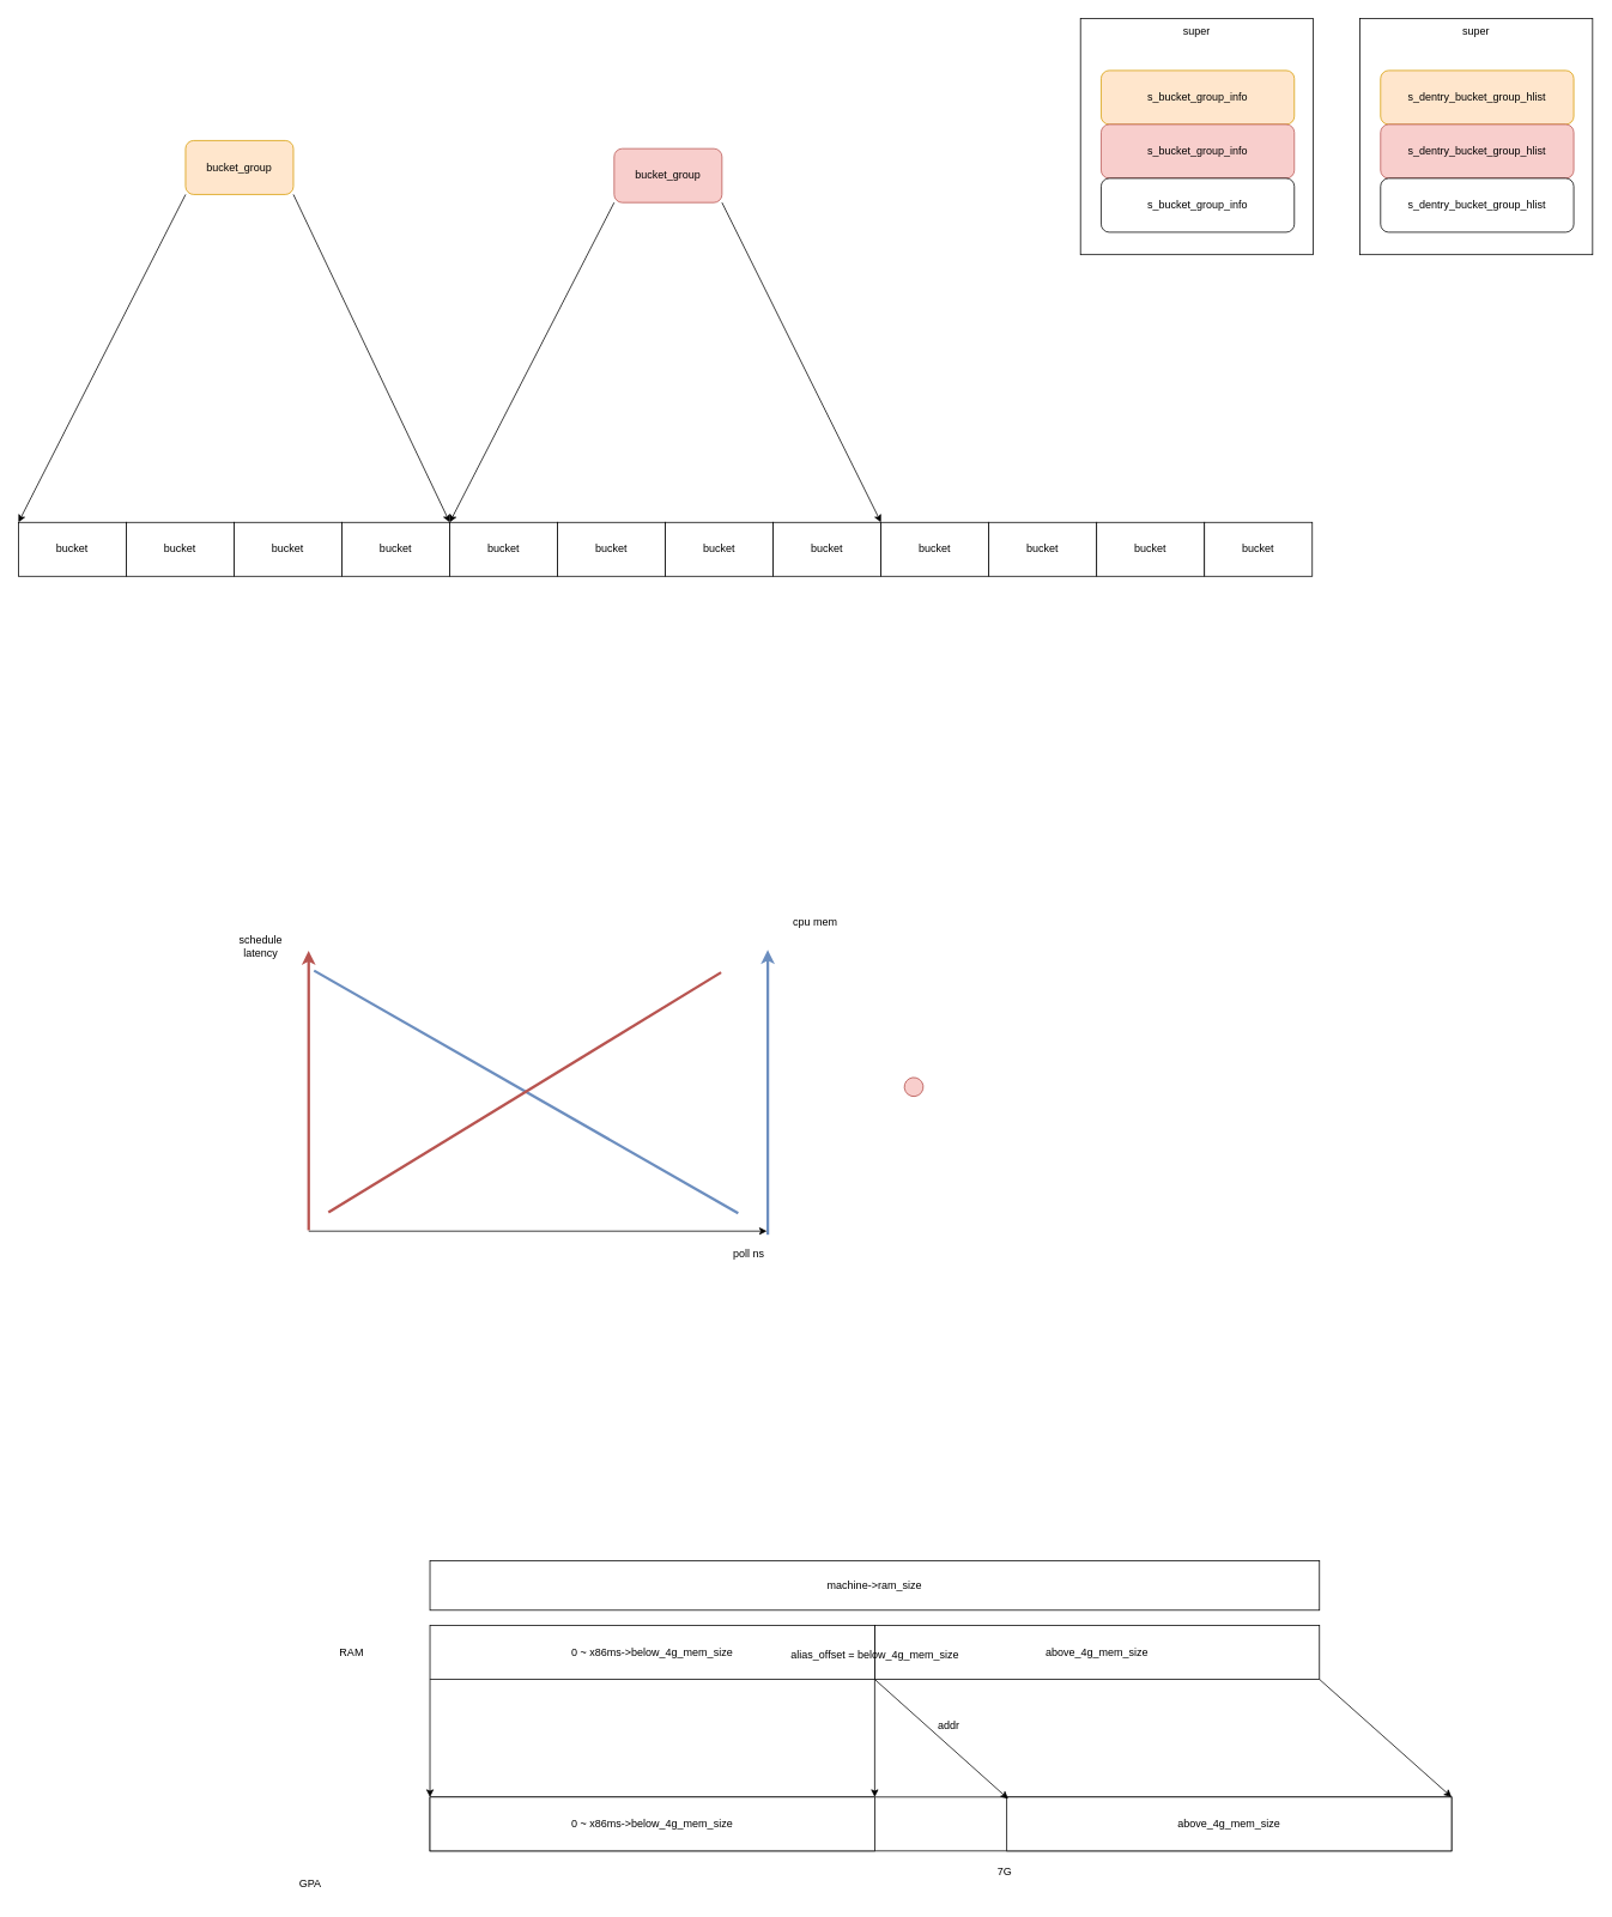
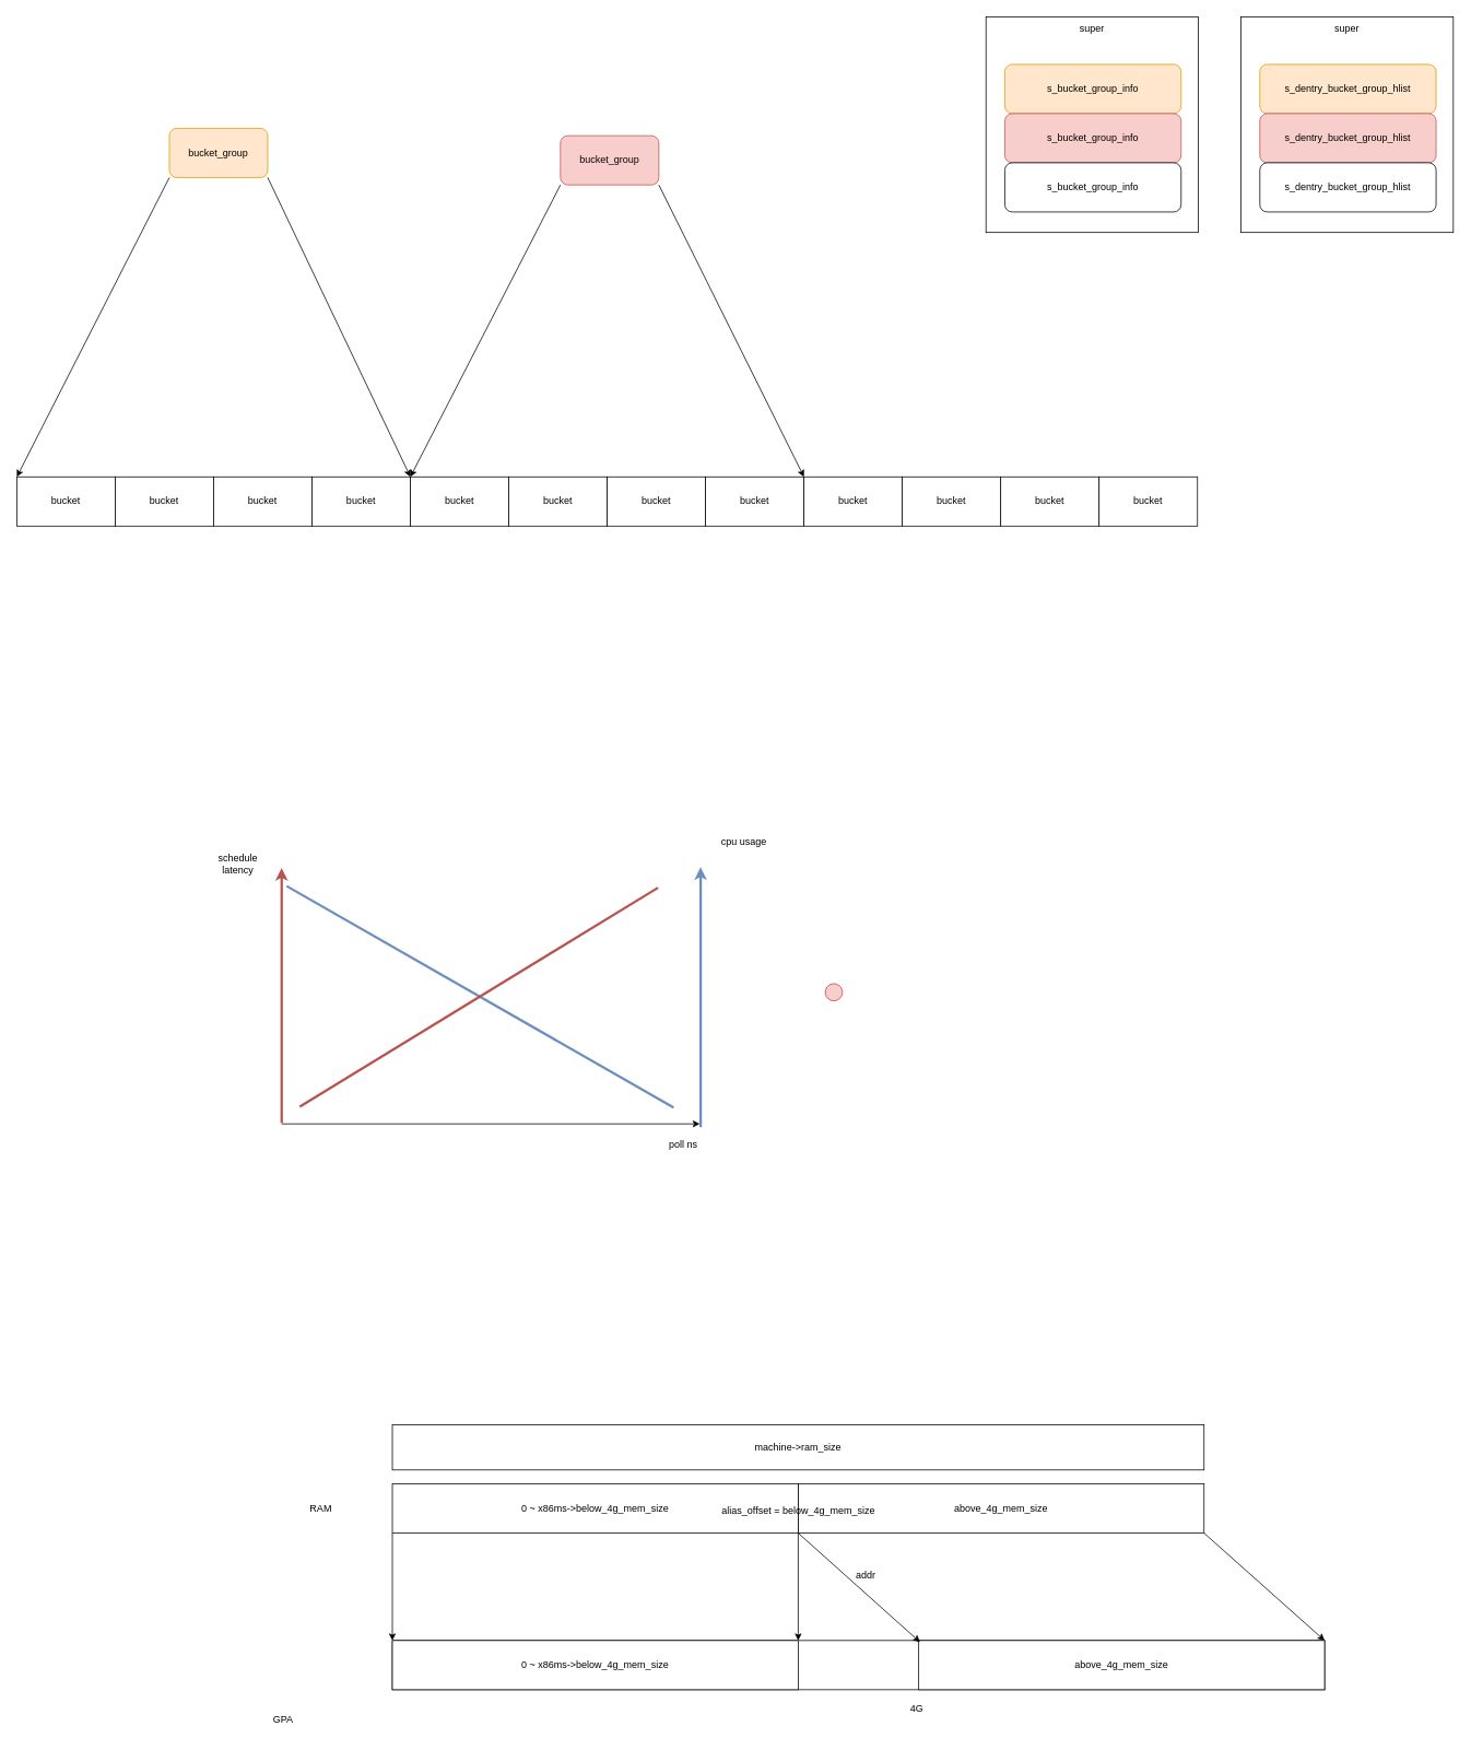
  <mxCell id="0" />
  <mxCell id="1" parent="0" />
  <mxCell id="2" value="" style="ellipse;whiteSpace=wrap;html=1;aspect=fixed;rotation=15;fillColor=#f8cecc;strokeColor=#b85450;" parent="1" vertex="1"><mxGeometry x="1006" y="1199" width="21" height="21" as="geometry" /></mxCell>
  <mxCell id="3" value="bucket" style="rounded=0;whiteSpace=wrap;html=1;" parent="1" vertex="1"><mxGeometry x="20" y="581" width="120" height="60" as="geometry" /></mxCell>
  <mxCell id="4" value="&lt;span&gt;bucket&lt;/span&gt;" style="rounded=0;whiteSpace=wrap;html=1;" parent="1" vertex="1"><mxGeometry x="140" y="581" width="120" height="60" as="geometry" /></mxCell>
  <mxCell id="5" value="&lt;span&gt;bucket&lt;/span&gt;" style="rounded=0;whiteSpace=wrap;html=1;" parent="1" vertex="1"><mxGeometry x="260" y="581" width="120" height="60" as="geometry" /></mxCell>
  <mxCell id="6" value="&lt;span&gt;bucket&lt;/span&gt;" style="rounded=0;whiteSpace=wrap;html=1;" parent="1" vertex="1"><mxGeometry x="380" y="581" width="120" height="60" as="geometry" /></mxCell>
  <mxCell id="7" value="&lt;span&gt;bucket&lt;/span&gt;" style="rounded=0;whiteSpace=wrap;html=1;" parent="1" vertex="1"><mxGeometry x="500" y="581" width="120" height="60" as="geometry" /></mxCell>
  <mxCell id="8" value="&lt;span&gt;bucket&lt;/span&gt;" style="rounded=0;whiteSpace=wrap;html=1;" parent="1" vertex="1"><mxGeometry x="620" y="581" width="120" height="60" as="geometry" /></mxCell>
  <mxCell id="9" value="&lt;span&gt;bucket&lt;/span&gt;" style="rounded=0;whiteSpace=wrap;html=1;" parent="1" vertex="1"><mxGeometry x="740" y="581" width="120" height="60" as="geometry" /></mxCell>
  <mxCell id="10" value="&lt;span&gt;bucket&lt;/span&gt;" style="rounded=0;whiteSpace=wrap;html=1;" parent="1" vertex="1"><mxGeometry x="860" y="581" width="120" height="60" as="geometry" /></mxCell>
  <mxCell id="11" value="&lt;span&gt;bucket&lt;/span&gt;" style="rounded=0;whiteSpace=wrap;html=1;" parent="1" vertex="1"><mxGeometry x="980" y="581" width="120" height="60" as="geometry" /></mxCell>
  <mxCell id="12" value="bucket_group" style="rounded=1;whiteSpace=wrap;html=1;fillColor=#ffe6cc;strokeColor=#d79b00;" parent="1" vertex="1"><mxGeometry x="206" y="156" width="120" height="60" as="geometry" /></mxCell>
  <mxCell id="13" value="" style="endArrow=classic;html=1;rounded=0;exitX=0;exitY=1;exitDx=0;exitDy=0;entryX=0;entryY=0;entryDx=0;entryDy=0;" parent="1" source="12" target="3" edge="1"><mxGeometry width="50" height="50" relative="1" as="geometry"><mxPoint x="151" y="372" as="sourcePoint" /><mxPoint x="201" y="322" as="targetPoint" /></mxGeometry></mxCell>
  <mxCell id="14" value="" style="endArrow=classic;html=1;rounded=0;exitX=1;exitY=1;exitDx=0;exitDy=0;entryX=1;entryY=0;entryDx=0;entryDy=0;" parent="1" source="12" target="6" edge="1"><mxGeometry width="50" height="50" relative="1" as="geometry"><mxPoint x="462" y="391" as="sourcePoint" /><mxPoint x="512" y="341" as="targetPoint" /></mxGeometry></mxCell>
  <mxCell id="15" value="bucket_group" style="rounded=1;whiteSpace=wrap;html=1;fillColor=#f8cecc;strokeColor=#b85450;" parent="1" vertex="1"><mxGeometry x="683" y="165" width="120" height="60" as="geometry" /></mxCell>
  <mxCell id="16" value="" style="endArrow=classic;html=1;rounded=0;entryX=0;entryY=0;entryDx=0;entryDy=0;exitX=0;exitY=1;exitDx=0;exitDy=0;" parent="1" source="15" target="7" edge="1"><mxGeometry width="50" height="50" relative="1" as="geometry"><mxPoint x="562" y="397" as="sourcePoint" /><mxPoint x="612" y="347" as="targetPoint" /></mxGeometry></mxCell>
  <mxCell id="17" value="" style="endArrow=classic;html=1;rounded=0;exitX=1;exitY=1;exitDx=0;exitDy=0;entryX=0;entryY=0;entryDx=0;entryDy=0;" parent="1" source="15" target="11" edge="1"><mxGeometry width="50" height="50" relative="1" as="geometry"><mxPoint x="935" y="405" as="sourcePoint" /><mxPoint x="985" y="355" as="targetPoint" /></mxGeometry></mxCell>
  <mxCell id="18" value="super" style="rounded=0;whiteSpace=wrap;html=1;verticalAlign=top;" parent="1" vertex="1"><mxGeometry x="1202" y="20" width="259" height="263" as="geometry" /></mxCell>
  <mxCell id="19" value="s_bucket_group_info" style="rounded=1;whiteSpace=wrap;html=1;fillColor=#ffe6cc;strokeColor=#d79b00;" parent="1" vertex="1"><mxGeometry x="1225" y="78" width="215" height="60" as="geometry" /></mxCell>
  <mxCell id="20" value="s_bucket_group_info" style="rounded=1;whiteSpace=wrap;html=1;fillColor=#f8cecc;strokeColor=#b85450;" parent="1" vertex="1"><mxGeometry x="1225" y="138" width="215" height="60" as="geometry" /></mxCell>
  <mxCell id="21" value="s_bucket_group_info" style="rounded=1;whiteSpace=wrap;html=1;" parent="1" vertex="1"><mxGeometry x="1225" y="198" width="215" height="60" as="geometry" /></mxCell>
  <mxCell id="22" value="super" style="rounded=0;whiteSpace=wrap;html=1;verticalAlign=top;" parent="1" vertex="1"><mxGeometry x="1513" y="20" width="259" height="263" as="geometry" /></mxCell>
  <mxCell id="23" value="s_dentry_bucket_group_hlist" style="rounded=1;whiteSpace=wrap;html=1;fillColor=#ffe6cc;strokeColor=#d79b00;" parent="1" vertex="1"><mxGeometry x="1536" y="78" width="215" height="60" as="geometry" /></mxCell>
  <mxCell id="24" value="s_dentry_bucket_group_hlist" style="rounded=1;whiteSpace=wrap;html=1;fillColor=#f8cecc;strokeColor=#b85450;" parent="1" vertex="1"><mxGeometry x="1536" y="138" width="215" height="60" as="geometry" /></mxCell>
  <mxCell id="25" value="s_dentry_bucket_group_hlist" style="rounded=1;whiteSpace=wrap;html=1;" parent="1" vertex="1"><mxGeometry x="1536" y="198" width="215" height="60" as="geometry" /></mxCell>
  <mxCell id="26" value="&lt;span&gt;bucket&lt;/span&gt;" style="rounded=0;whiteSpace=wrap;html=1;" parent="1" vertex="1"><mxGeometry x="1100" y="581" width="120" height="60" as="geometry" /></mxCell>
  <mxCell id="27" value="&lt;span&gt;bucket&lt;/span&gt;" style="rounded=0;whiteSpace=wrap;html=1;" parent="1" vertex="1"><mxGeometry x="1220" y="581" width="120" height="60" as="geometry" /></mxCell>
  <mxCell id="28" value="&lt;span&gt;bucket&lt;/span&gt;" style="rounded=0;whiteSpace=wrap;html=1;" parent="1" vertex="1"><mxGeometry x="1340" y="581" width="120" height="60" as="geometry" /></mxCell>
  <mxCell id="29" value="" style="endArrow=classic;html=1;rounded=0;fillColor=#f8cecc;strokeColor=#b85450;strokeWidth=3;" parent="1" edge="1"><mxGeometry width="50" height="50" relative="1" as="geometry"><mxPoint x="343" y="1369" as="sourcePoint" /><mxPoint x="343" y="1058" as="targetPoint" /></mxGeometry></mxCell>
  <mxCell id="30" value="" style="endArrow=classic;html=1;rounded=0;" parent="1" edge="1"><mxGeometry width="50" height="50" relative="1" as="geometry"><mxPoint x="343" y="1370" as="sourcePoint" /><mxPoint x="853" y="1370" as="targetPoint" /></mxGeometry></mxCell>
  <mxCell id="31" value="" style="endArrow=classic;html=1;rounded=0;fillColor=#dae8fc;strokeColor=#6c8ebf;strokeWidth=3;" parent="1" edge="1"><mxGeometry width="50" height="50" relative="1" as="geometry"><mxPoint x="854" y="1374" as="sourcePoint" /><mxPoint x="854" y="1057" as="targetPoint" /></mxGeometry></mxCell>
  <mxCell id="32" value="poll ns" style="text;html=1;strokeColor=none;fillColor=none;align=center;verticalAlign=middle;whiteSpace=wrap;rounded=0;" parent="1" vertex="1"><mxGeometry x="803" y="1380" width="60" height="30" as="geometry" /></mxCell>
- <mxCell id="33" value="cpu mem" style="text;html=1;strokeColor=none;fillColor=none;align=center;verticalAlign=middle;whiteSpace=wrap;rounded=0;" parent="1" vertex="1"><mxGeometry x="877" y="1012" width="60" height="30" as="geometry" /></mxCell>
+ <mxCell id="33" value="cpu usage" style="text;html=1;strokeColor=none;fillColor=none;align=center;verticalAlign=middle;whiteSpace=wrap;rounded=0;" parent="1" vertex="1"><mxGeometry x="877" y="1012" width="60" height="30" as="geometry" /></mxCell>
  <mxCell id="34" value="schedule latency" style="text;html=1;strokeColor=none;fillColor=none;align=center;verticalAlign=middle;whiteSpace=wrap;rounded=0;" parent="1" vertex="1"><mxGeometry x="260" y="1038" width="60" height="30" as="geometry" /></mxCell>
  <mxCell id="35" value="" style="endArrow=none;html=1;rounded=0;fillColor=#dae8fc;strokeColor=#6c8ebf;strokeWidth=3;" parent="1" edge="1"><mxGeometry width="50" height="50" relative="1" as="geometry"><mxPoint x="349" y="1080" as="sourcePoint" /><mxPoint x="821" y="1350" as="targetPoint" /></mxGeometry></mxCell>
  <mxCell id="36" value="" style="endArrow=none;html=1;rounded=0;fillColor=#f8cecc;strokeColor=#b85450;strokeWidth=3;" parent="1" edge="1"><mxGeometry width="50" height="50" relative="1" as="geometry"><mxPoint x="365" y="1349" as="sourcePoint" /><mxPoint x="802" y="1082" as="targetPoint" /></mxGeometry></mxCell>
  <mxCell id="37" value="" style="rounded=0;whiteSpace=wrap;html=1;" parent="1" vertex="1"><mxGeometry x="478" y="2000" width="1137" height="60" as="geometry" /></mxCell>
  <mxCell id="38" value="0 ~&amp;nbsp;x86ms-&amp;gt;below_4g_mem_size" style="rounded=0;whiteSpace=wrap;html=1;" parent="1" vertex="1"><mxGeometry x="478" y="2000" width="495" height="60" as="geometry" /></mxCell>
  <mxCell id="39" value="above_4g_mem_size" style="rounded=0;whiteSpace=wrap;html=1;" parent="1" vertex="1"><mxGeometry x="1120" y="2000" width="495" height="60" as="geometry" /></mxCell>
  <mxCell id="40" value="GPA" style="text;html=1;strokeColor=none;fillColor=none;align=center;verticalAlign=middle;whiteSpace=wrap;rounded=0;" parent="1" vertex="1"><mxGeometry x="315" y="2082" width="60" height="30" as="geometry" /></mxCell>
  <mxCell id="41" value="RAM" style="text;html=1;strokeColor=none;fillColor=none;align=center;verticalAlign=middle;whiteSpace=wrap;rounded=0;" parent="1" vertex="1"><mxGeometry x="361" y="1824" width="60" height="30" as="geometry" /></mxCell>
  <mxCell id="42" value="above_4g_mem_size" style="rounded=0;whiteSpace=wrap;html=1;" parent="1" vertex="1"><mxGeometry x="973" y="1809" width="495" height="60" as="geometry" /></mxCell>
  <mxCell id="43" value="0 ~&amp;nbsp;x86ms-&amp;gt;below_4g_mem_size" style="rounded=0;whiteSpace=wrap;html=1;" parent="1" vertex="1"><mxGeometry x="478" y="1809" width="495" height="60" as="geometry" /></mxCell>
  <mxCell id="44" value="" style="endArrow=classic;html=1;rounded=0;exitX=0;exitY=1;exitDx=0;exitDy=0;entryX=0;entryY=0;entryDx=0;entryDy=0;" parent="1" source="43" target="38" edge="1"><mxGeometry width="50" height="50" relative="1" as="geometry"><mxPoint x="670" y="1981" as="sourcePoint" /><mxPoint x="720" y="1931" as="targetPoint" /></mxGeometry></mxCell>
  <mxCell id="45" value="" style="endArrow=classic;html=1;rounded=0;exitX=0;exitY=1;exitDx=0;exitDy=0;entryX=1;entryY=0;entryDx=0;entryDy=0;" parent="1" source="42" target="38" edge="1"><mxGeometry width="50" height="50" relative="1" as="geometry"><mxPoint x="962" y="1904" as="sourcePoint" /><mxPoint x="1090" y="1921" as="targetPoint" /></mxGeometry></mxCell>
  <mxCell id="46" value="" style="endArrow=classic;html=1;rounded=0;exitX=1;exitY=1;exitDx=0;exitDy=0;entryX=0.566;entryY=0.033;entryDx=0;entryDy=0;entryPerimeter=0;" parent="1" source="43" target="37" edge="1"><mxGeometry width="50" height="50" relative="1" as="geometry"><mxPoint x="1483" y="1961" as="sourcePoint" /><mxPoint x="1533" y="1911" as="targetPoint" /></mxGeometry></mxCell>
  <mxCell id="47" value="" style="endArrow=classic;html=1;rounded=0;exitX=1;exitY=1;exitDx=0;exitDy=0;entryX=1;entryY=0;entryDx=0;entryDy=0;" parent="1" source="42" target="39" edge="1"><mxGeometry width="50" height="50" relative="1" as="geometry"><mxPoint x="1537" y="1963" as="sourcePoint" /><mxPoint x="1587" y="1913" as="targetPoint" /></mxGeometry></mxCell>
  <mxCell id="48" value="machine-&amp;gt;ram_size" style="rounded=0;whiteSpace=wrap;html=1;" parent="1" vertex="1"><mxGeometry x="478" y="1737" width="990" height="55" as="geometry" /></mxCell>
- <mxCell id="49" value="7G" style="text;html=1;strokeColor=none;fillColor=none;align=center;verticalAlign=middle;whiteSpace=wrap;rounded=0;" parent="1" vertex="1"><mxGeometry x="1088" y="2069" width="60" height="30" as="geometry" /></mxCell>
+ <mxCell id="49" value="4G" style="text;html=1;strokeColor=none;fillColor=none;align=center;verticalAlign=middle;whiteSpace=wrap;rounded=0;" parent="1" vertex="1"><mxGeometry x="1088" y="2069" width="60" height="30" as="geometry" /></mxCell>
  <mxCell id="50" value="alias_offset = below_4g_mem_size" style="text;html=1;align=center;verticalAlign=middle;resizable=0;points=[];autosize=1;strokeColor=none;fillColor=none;" parent="1" vertex="1"><mxGeometry x="874.5" y="1833" width="197" height="18" as="geometry" /></mxCell>
  <mxCell id="51" value="addr" style="text;html=1;align=center;verticalAlign=middle;resizable=0;points=[];autosize=1;strokeColor=none;fillColor=none;" parent="1" vertex="1"><mxGeometry x="1037.5" y="1912" width="34" height="18" as="geometry" /></mxCell>
